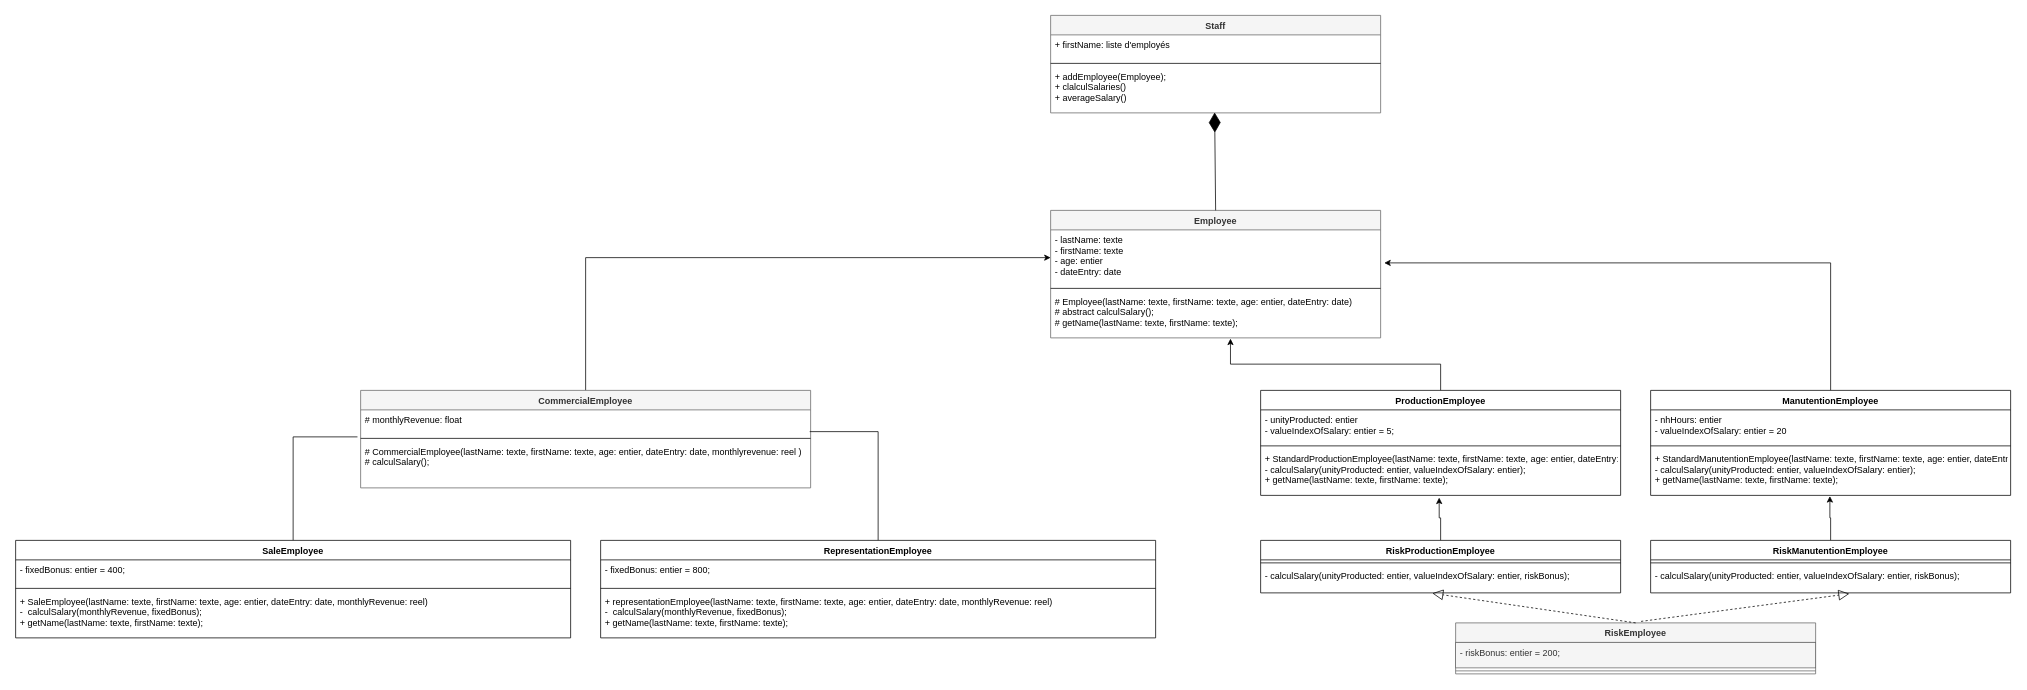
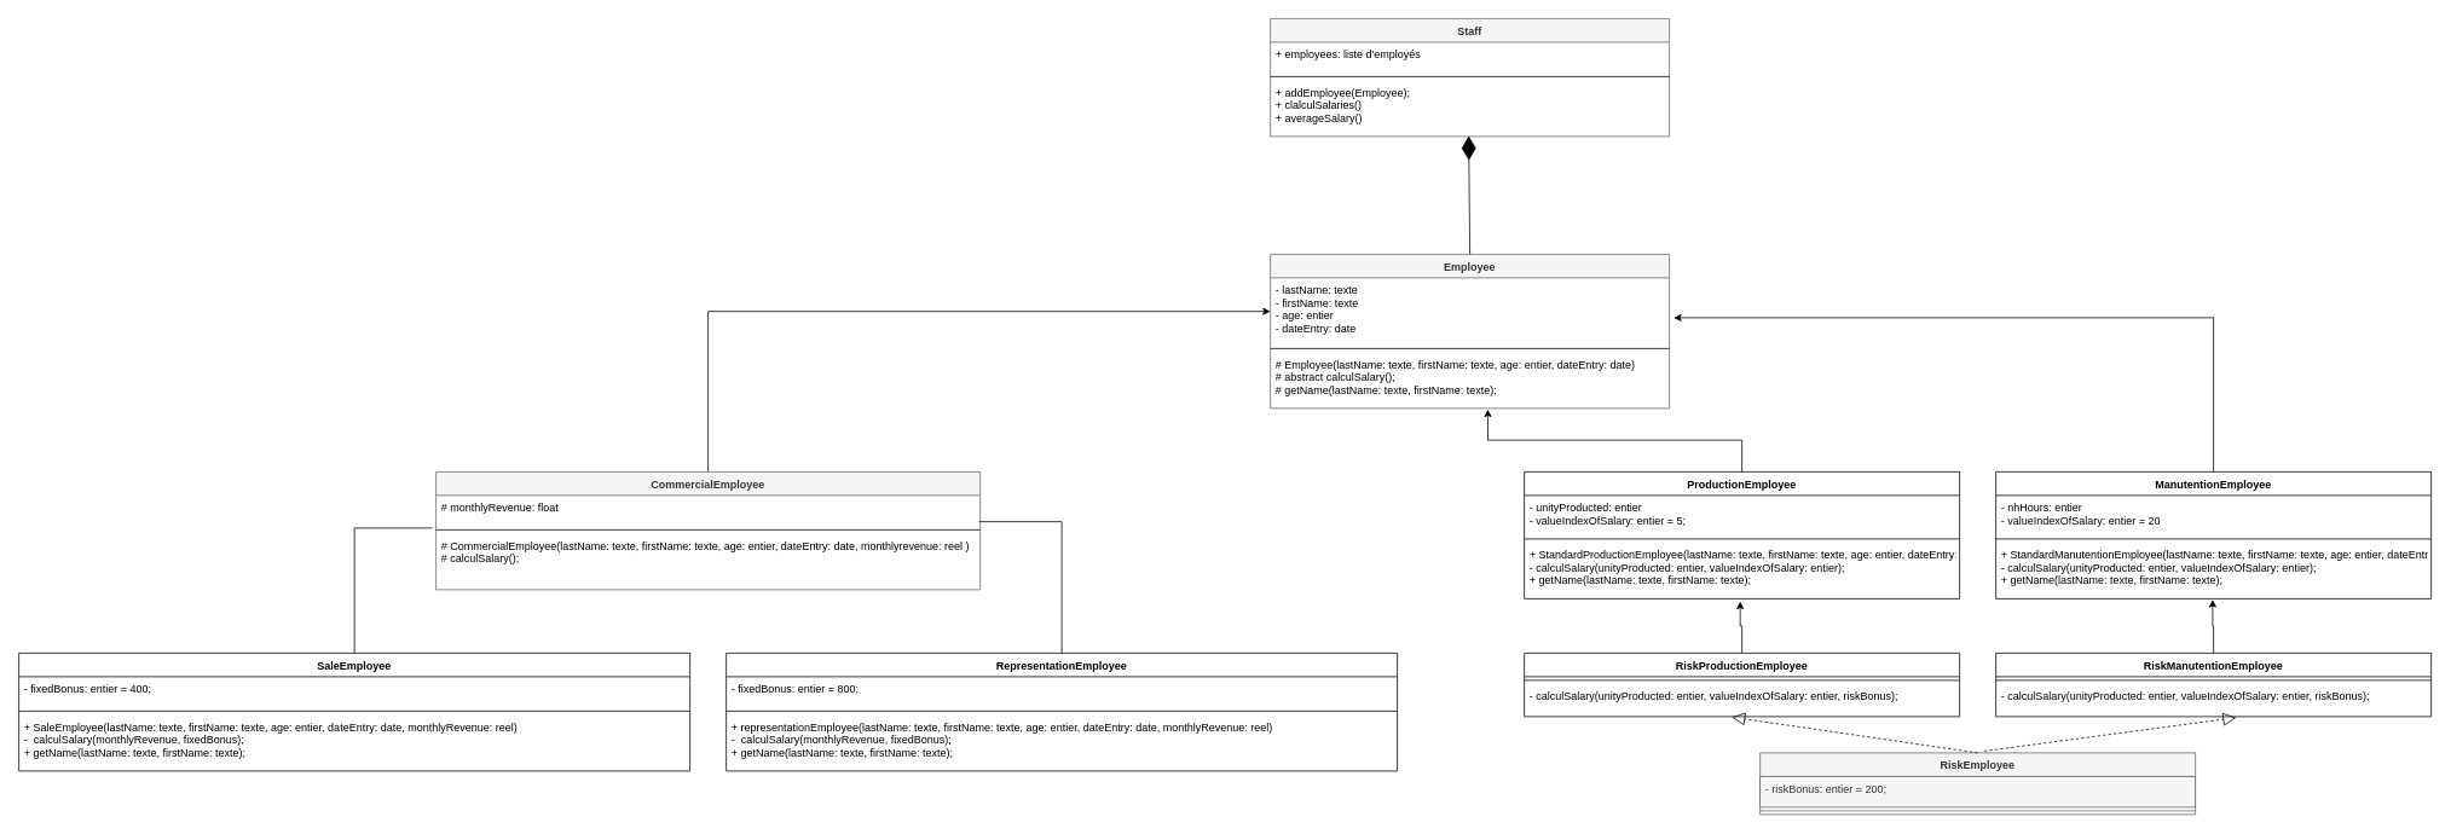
  <mxCell id="0" />
  <mxCell id="1" parent="0" />
  <mxCell id="2" value="Employee" style="swimlane;fontStyle=1;align=center;verticalAlign=top;childLayout=stackLayout;horizontal=1;startSize=26;horizontalStack=0;resizeParent=1;resizeParentMax=0;resizeLast=0;collapsible=1;marginBottom=0;fillColor=#f5f5f5;fontColor=#333333;strokeColor=#666666;" vertex="1" parent="1"><mxGeometry x="1400" y="280" width="440" height="170" as="geometry" /></mxCell>
  <mxCell id="3" value="- lastName: texte&#10;- firstName: texte&#10;- age: entier&#10;- dateEntry: date" style="text;strokeColor=none;fillColor=none;align=left;verticalAlign=top;spacingLeft=4;spacingRight=4;overflow=hidden;rotatable=0;points=[[0,0.5],[1,0.5]];portConstraint=eastwest;" vertex="1" parent="2"><mxGeometry y="26" width="440" height="74" as="geometry" /></mxCell>
  <mxCell id="4" value="" style="line;strokeWidth=1;fillColor=none;align=left;verticalAlign=middle;spacingTop=-1;spacingLeft=3;spacingRight=3;rotatable=0;labelPosition=right;points=[];portConstraint=eastwest;" vertex="1" parent="2"><mxGeometry y="100" width="440" height="8" as="geometry" /></mxCell>
  <mxCell id="5" value="# Employee(lastName: texte, firstName: texte, age: entier, dateEntry: date)&#10;# abstract calculSalary();&#10;# getName(lastName: texte, firstName: texte);" style="text;strokeColor=none;fillColor=none;align=left;verticalAlign=top;spacingLeft=4;spacingRight=4;overflow=hidden;rotatable=0;points=[[0,0.5],[1,0.5]];portConstraint=eastwest;" vertex="1" parent="2"><mxGeometry y="108" width="440" height="62" as="geometry" /></mxCell>
  <mxCell id="6" style="edgeStyle=orthogonalEdgeStyle;rounded=0;orthogonalLoop=1;jettySize=auto;html=1;entryX=-0.007;entryY=1.059;entryDx=0;entryDy=0;entryPerimeter=0;endArrow=none;" edge="1" parent="1" source="7" target="18"><mxGeometry relative="1" as="geometry" /></mxCell>
  <mxCell id="7" value="SaleEmployee" style="swimlane;fontStyle=1;align=center;verticalAlign=top;childLayout=stackLayout;horizontal=1;startSize=26;horizontalStack=0;resizeParent=1;resizeParentMax=0;resizeLast=0;collapsible=1;marginBottom=0;" vertex="1" parent="1"><mxGeometry x="20" y="720" width="740" height="130" as="geometry" /></mxCell>
  <mxCell id="8" value="- fixedBonus: entier = 400;" style="text;strokeColor=none;fillColor=none;align=left;verticalAlign=top;spacingLeft=4;spacingRight=4;overflow=hidden;rotatable=0;points=[[0,0.5],[1,0.5]];portConstraint=eastwest;" vertex="1" parent="7"><mxGeometry y="26" width="740" height="34" as="geometry" /></mxCell>
  <mxCell id="9" value="" style="line;strokeWidth=1;fillColor=none;align=left;verticalAlign=middle;spacingTop=-1;spacingLeft=3;spacingRight=3;rotatable=0;labelPosition=right;points=[];portConstraint=eastwest;" vertex="1" parent="7"><mxGeometry y="60" width="740" height="8" as="geometry" /></mxCell>
  <mxCell id="10" value="+ SaleEmployee(lastName: texte, firstName: texte, age: entier, dateEntry: date, monthlyRevenue: reel)&#10;-  calculSalary(monthlyRevenue, fixedBonus);&#10;+ getName(lastName: texte, firstName: texte);" style="text;strokeColor=none;fillColor=none;align=left;verticalAlign=top;spacingLeft=4;spacingRight=4;overflow=hidden;rotatable=0;points=[[0,0.5],[1,0.5]];portConstraint=eastwest;" vertex="1" parent="7"><mxGeometry y="68" width="740" height="62" as="geometry" /></mxCell>
  <mxCell id="11" style="edgeStyle=orthogonalEdgeStyle;rounded=0;orthogonalLoop=1;jettySize=auto;html=1;entryX=0.545;entryY=1.016;entryDx=0;entryDy=0;entryPerimeter=0;" edge="1" parent="1" source="12" target="5"><mxGeometry relative="1" as="geometry"><mxPoint x="1640" y="460" as="targetPoint" /></mxGeometry></mxCell>
  <mxCell id="12" value="ProductionEmployee" style="swimlane;fontStyle=1;align=center;verticalAlign=top;childLayout=stackLayout;horizontal=1;startSize=26;horizontalStack=0;resizeParent=1;resizeParentMax=0;resizeLast=0;collapsible=1;marginBottom=0;" vertex="1" parent="1"><mxGeometry x="1680" y="520" width="480" height="140" as="geometry" /></mxCell>
  <mxCell id="13" value="- unityProducted: entier&#10;- valueIndexOfSalary: entier = 5;&#10;" style="text;strokeColor=none;fillColor=none;align=left;verticalAlign=top;spacingLeft=4;spacingRight=4;overflow=hidden;rotatable=0;points=[[0,0.5],[1,0.5]];portConstraint=eastwest;" vertex="1" parent="12"><mxGeometry y="26" width="480" height="44" as="geometry" /></mxCell>
  <mxCell id="14" value="" style="line;strokeWidth=1;fillColor=none;align=left;verticalAlign=middle;spacingTop=-1;spacingLeft=3;spacingRight=3;rotatable=0;labelPosition=right;points=[];portConstraint=eastwest;" vertex="1" parent="12"><mxGeometry y="70" width="480" height="8" as="geometry" /></mxCell>
  <mxCell id="15" value="+ StandardProductionEmployee(lastName: texte, firstName: texte, age: entier, dateEntry: date)&#10;- calculSalary(unityProducted: entier, valueIndexOfSalary: entier);&#10;+ getName(lastName: texte, firstName: texte);" style="text;strokeColor=none;fillColor=none;align=left;verticalAlign=top;spacingLeft=4;spacingRight=4;overflow=hidden;rotatable=0;points=[[0,0.5],[1,0.5]];portConstraint=eastwest;" vertex="1" parent="12"><mxGeometry y="78" width="480" height="62" as="geometry" /></mxCell>
  <mxCell id="16" style="edgeStyle=orthogonalEdgeStyle;rounded=0;orthogonalLoop=1;jettySize=auto;html=1;entryX=0;entryY=0.5;entryDx=0;entryDy=0;" edge="1" parent="1" source="17" target="3"><mxGeometry relative="1" as="geometry" /></mxCell>
  <mxCell id="17" value="CommercialEmployee" style="swimlane;fontStyle=1;align=center;verticalAlign=top;childLayout=stackLayout;horizontal=1;startSize=26;horizontalStack=0;resizeParent=1;resizeParentMax=0;resizeLast=0;collapsible=1;marginBottom=0;fillColor=#f5f5f5;fontColor=#333333;strokeColor=#666666;" vertex="1" parent="1"><mxGeometry x="480" y="520" width="600" height="130" as="geometry" /></mxCell>
  <mxCell id="18" value="# monthlyRevenue: float" style="text;strokeColor=none;fillColor=none;align=left;verticalAlign=top;spacingLeft=4;spacingRight=4;overflow=hidden;rotatable=0;points=[[0,0.5],[1,0.5]];portConstraint=eastwest;" vertex="1" parent="17"><mxGeometry y="26" width="600" height="34" as="geometry" /></mxCell>
  <mxCell id="19" value="" style="line;strokeWidth=1;fillColor=none;align=left;verticalAlign=middle;spacingTop=-1;spacingLeft=3;spacingRight=3;rotatable=0;labelPosition=right;points=[];portConstraint=eastwest;" vertex="1" parent="17"><mxGeometry y="60" width="600" height="8" as="geometry" /></mxCell>
  <mxCell id="20" value="# CommercialEmployee(lastName: texte, firstName: texte, age: entier, dateEntry: date, monthlyrevenue: reel )&#10;# calculSalary();&#10;" style="text;strokeColor=none;fillColor=none;align=left;verticalAlign=top;spacingLeft=4;spacingRight=4;overflow=hidden;rotatable=0;points=[[0,0.5],[1,0.5]];portConstraint=eastwest;" vertex="1" parent="17"><mxGeometry y="68" width="600" height="62" as="geometry" /></mxCell>
  <mxCell id="21" style="edgeStyle=orthogonalEdgeStyle;rounded=0;orthogonalLoop=1;jettySize=auto;html=1;entryX=0.998;entryY=0.853;entryDx=0;entryDy=0;entryPerimeter=0;endArrow=none;" edge="1" parent="1" source="22" target="18"><mxGeometry relative="1" as="geometry" /></mxCell>
  <mxCell id="22" value="RepresentationEmployee" style="swimlane;fontStyle=1;align=center;verticalAlign=top;childLayout=stackLayout;horizontal=1;startSize=26;horizontalStack=0;resizeParent=1;resizeParentMax=0;resizeLast=0;collapsible=1;marginBottom=0;" vertex="1" parent="1"><mxGeometry x="800" y="720" width="740" height="130" as="geometry" /></mxCell>
  <mxCell id="23" value="- fixedBonus: entier = 800;" style="text;strokeColor=none;fillColor=none;align=left;verticalAlign=top;spacingLeft=4;spacingRight=4;overflow=hidden;rotatable=0;points=[[0,0.5],[1,0.5]];portConstraint=eastwest;" vertex="1" parent="22"><mxGeometry y="26" width="740" height="34" as="geometry" /></mxCell>
  <mxCell id="24" value="" style="line;strokeWidth=1;fillColor=none;align=left;verticalAlign=middle;spacingTop=-1;spacingLeft=3;spacingRight=3;rotatable=0;labelPosition=right;points=[];portConstraint=eastwest;" vertex="1" parent="22"><mxGeometry y="60" width="740" height="8" as="geometry" /></mxCell>
  <mxCell id="25" value="+ representationEmployee(lastName: texte, firstName: texte, age: entier, dateEntry: date, monthlyRevenue: reel)&#10;-  calculSalary(monthlyRevenue, fixedBonus);&#10;+ getName(lastName: texte, firstName: texte);" style="text;strokeColor=none;fillColor=none;align=left;verticalAlign=top;spacingLeft=4;spacingRight=4;overflow=hidden;rotatable=0;points=[[0,0.5],[1,0.5]];portConstraint=eastwest;" vertex="1" parent="22"><mxGeometry y="68" width="740" height="62" as="geometry" /></mxCell>
  <mxCell id="26" style="edgeStyle=orthogonalEdgeStyle;rounded=0;orthogonalLoop=1;jettySize=auto;html=1;entryX=1.011;entryY=0.595;entryDx=0;entryDy=0;entryPerimeter=0;" edge="1" parent="1" source="27" target="3"><mxGeometry relative="1" as="geometry" /></mxCell>
  <mxCell id="27" value="ManutentionEmployee" style="swimlane;fontStyle=1;align=center;verticalAlign=top;childLayout=stackLayout;horizontal=1;startSize=26;horizontalStack=0;resizeParent=1;resizeParentMax=0;resizeLast=0;collapsible=1;marginBottom=0;" vertex="1" parent="1"><mxGeometry x="2200" y="520" width="480" height="140" as="geometry" /></mxCell>
  <mxCell id="28" value="- nhHours: entier&#10;- valueIndexOfSalary: entier = 20&#10;" style="text;strokeColor=none;fillColor=none;align=left;verticalAlign=top;spacingLeft=4;spacingRight=4;overflow=hidden;rotatable=0;points=[[0,0.5],[1,0.5]];portConstraint=eastwest;" vertex="1" parent="27"><mxGeometry y="26" width="480" height="44" as="geometry" /></mxCell>
  <mxCell id="29" value="" style="line;strokeWidth=1;fillColor=none;align=left;verticalAlign=middle;spacingTop=-1;spacingLeft=3;spacingRight=3;rotatable=0;labelPosition=right;points=[];portConstraint=eastwest;" vertex="1" parent="27"><mxGeometry y="70" width="480" height="8" as="geometry" /></mxCell>
  <mxCell id="30" value="+ StandardManutentionEmployee(lastName: texte, firstName: texte, age: entier, dateEntry: date)&#10;- calculSalary(unityProducted: entier, valueIndexOfSalary: entier);&#10;+ getName(lastName: texte, firstName: texte);" style="text;strokeColor=none;fillColor=none;align=left;verticalAlign=top;spacingLeft=4;spacingRight=4;overflow=hidden;rotatable=0;points=[[0,0.5],[1,0.5]];portConstraint=eastwest;" vertex="1" parent="27"><mxGeometry y="78" width="480" height="62" as="geometry" /></mxCell>
  <mxCell id="31" value="RiskEmployee" style="swimlane;fontStyle=1;align=center;verticalAlign=top;childLayout=stackLayout;horizontal=1;startSize=26;horizontalStack=0;resizeParent=1;resizeParentMax=0;resizeLast=0;collapsible=1;marginBottom=0;fillColor=#f5f5f5;fontColor=#333333;strokeColor=#666666;" vertex="1" parent="1"><mxGeometry x="1940" y="830" width="480" height="68" as="geometry" /></mxCell>
  <mxCell id="32" value="- riskBonus: entier = 200;" style="text;strokeColor=#666666;fillColor=#f5f5f5;align=left;verticalAlign=top;spacingLeft=4;spacingRight=4;overflow=hidden;rotatable=0;points=[[0,0.5],[1,0.5]];portConstraint=eastwest;fontColor=#333333;" vertex="1" parent="31"><mxGeometry y="26" width="480" height="34" as="geometry" /></mxCell>
  <mxCell id="33" value="" style="line;strokeWidth=1;fillColor=#f5f5f5;align=left;verticalAlign=middle;spacingTop=-1;spacingLeft=3;spacingRight=3;rotatable=0;labelPosition=right;points=[];portConstraint=eastwest;fontColor=#333333;strokeColor=#666666;" vertex="1" parent="31"><mxGeometry y="60" width="480" height="8" as="geometry" /></mxCell>
  <mxCell id="34" value="" style="endArrow=block;dashed=1;endFill=0;endSize=12;html=1;rounded=0;exitX=0.5;exitY=0;exitDx=0;exitDy=0;entryX=0.477;entryY=1.016;entryDx=0;entryDy=0;entryPerimeter=0;" edge="1" parent="1" source="31" target="39"><mxGeometry width="160" relative="1" as="geometry"><mxPoint x="1900" y="680" as="sourcePoint" /><mxPoint x="2060" y="680" as="targetPoint" /></mxGeometry></mxCell>
  <mxCell id="35" value="" style="endArrow=block;dashed=1;endFill=0;endSize=12;html=1;rounded=0;exitX=0.515;exitY=-0.029;exitDx=0;exitDy=0;entryX=0.552;entryY=1.032;entryDx=0;entryDy=0;entryPerimeter=0;exitPerimeter=0;" edge="1" parent="1" source="31" target="43"><mxGeometry width="160" relative="1" as="geometry"><mxPoint x="2190" y="710" as="sourcePoint" /><mxPoint x="1991.92" y="662.976" as="targetPoint" /></mxGeometry></mxCell>
  <mxCell id="36" style="edgeStyle=orthogonalEdgeStyle;rounded=0;orthogonalLoop=1;jettySize=auto;html=1;exitX=0.5;exitY=0;exitDx=0;exitDy=0;entryX=0.496;entryY=1.048;entryDx=0;entryDy=0;entryPerimeter=0;" edge="1" parent="1" source="37" target="15"><mxGeometry relative="1" as="geometry"><mxPoint x="1920" y="670" as="targetPoint" /><Array as="points"><mxPoint x="1920" y="690" /><mxPoint x="1918" y="690" /></Array></mxGeometry></mxCell>
  <mxCell id="37" value="RiskProductionEmployee" style="swimlane;fontStyle=1;align=center;verticalAlign=top;childLayout=stackLayout;horizontal=1;startSize=26;horizontalStack=0;resizeParent=1;resizeParentMax=0;resizeLast=0;collapsible=1;marginBottom=0;" vertex="1" parent="1"><mxGeometry x="1680" y="720" width="480" height="70" as="geometry" /></mxCell>
  <mxCell id="38" value="" style="line;strokeWidth=1;fillColor=none;align=left;verticalAlign=middle;spacingTop=-1;spacingLeft=3;spacingRight=3;rotatable=0;labelPosition=right;points=[];portConstraint=eastwest;" vertex="1" parent="37"><mxGeometry y="26" width="480" height="8" as="geometry" /></mxCell>
  <mxCell id="39" value="- calculSalary(unityProducted: entier, valueIndexOfSalary: entier, riskBonus);&#10;" style="text;strokeColor=none;fillColor=none;align=left;verticalAlign=top;spacingLeft=4;spacingRight=4;overflow=hidden;rotatable=0;points=[[0,0.5],[1,0.5]];portConstraint=eastwest;" vertex="1" parent="37"><mxGeometry y="34" width="480" height="36" as="geometry" /></mxCell>
  <mxCell id="40" value="" style="edgeStyle=orthogonalEdgeStyle;rounded=0;orthogonalLoop=1;jettySize=auto;html=1;entryX=0.498;entryY=1.016;entryDx=0;entryDy=0;entryPerimeter=0;" edge="1" parent="1" source="41" target="30"><mxGeometry relative="1" as="geometry"><mxPoint x="2440" y="670" as="targetPoint" /></mxGeometry></mxCell>
  <mxCell id="41" value="RiskManutentionEmployee" style="swimlane;fontStyle=1;align=center;verticalAlign=top;childLayout=stackLayout;horizontal=1;startSize=26;horizontalStack=0;resizeParent=1;resizeParentMax=0;resizeLast=0;collapsible=1;marginBottom=0;" vertex="1" parent="1"><mxGeometry x="2200" y="720" width="480" height="70" as="geometry" /></mxCell>
  <mxCell id="42" value="" style="line;strokeWidth=1;fillColor=none;align=left;verticalAlign=middle;spacingTop=-1;spacingLeft=3;spacingRight=3;rotatable=0;labelPosition=right;points=[];portConstraint=eastwest;" vertex="1" parent="41"><mxGeometry y="26" width="480" height="8" as="geometry" /></mxCell>
  <mxCell id="43" value="- calculSalary(unityProducted: entier, valueIndexOfSalary: entier, riskBonus);&#10;" style="text;strokeColor=none;fillColor=none;align=left;verticalAlign=top;spacingLeft=4;spacingRight=4;overflow=hidden;rotatable=0;points=[[0,0.5],[1,0.5]];portConstraint=eastwest;" vertex="1" parent="41"><mxGeometry y="34" width="480" height="36" as="geometry" /></mxCell>
  <mxCell id="44" value="Staff" style="swimlane;fontStyle=1;align=center;verticalAlign=top;childLayout=stackLayout;horizontal=1;startSize=26;horizontalStack=0;resizeParent=1;resizeParentMax=0;resizeLast=0;collapsible=1;marginBottom=0;fillColor=#f5f5f5;fontColor=#333333;strokeColor=#666666;" vertex="1" parent="1"><mxGeometry x="1400" y="20" width="440" height="130" as="geometry" /></mxCell>
- <mxCell id="45" value="+ firstName: liste d'employés&#10;" style="text;strokeColor=none;fillColor=none;align=left;verticalAlign=top;spacingLeft=4;spacingRight=4;overflow=hidden;rotatable=0;points=[[0,0.5],[1,0.5]];portConstraint=eastwest;" vertex="1" parent="44"><mxGeometry y="26" width="440" height="34" as="geometry" /></mxCell>
+ <mxCell id="45" value="+ employees: liste d'employés&#10;" style="text;strokeColor=none;fillColor=none;align=left;verticalAlign=top;spacingLeft=4;spacingRight=4;overflow=hidden;rotatable=0;points=[[0,0.5],[1,0.5]];portConstraint=eastwest;" vertex="1" parent="44"><mxGeometry y="26" width="440" height="34" as="geometry" /></mxCell>
  <mxCell id="46" value="" style="line;strokeWidth=1;fillColor=none;align=left;verticalAlign=middle;spacingTop=-1;spacingLeft=3;spacingRight=3;rotatable=0;labelPosition=right;points=[];portConstraint=eastwest;" vertex="1" parent="44"><mxGeometry y="60" width="440" height="8" as="geometry" /></mxCell>
  <mxCell id="47" value="+ addEmployee(Employee);&#10;+ clalculSalaries()&#10;+ averageSalary()" style="text;strokeColor=none;fillColor=none;align=left;verticalAlign=top;spacingLeft=4;spacingRight=4;overflow=hidden;rotatable=0;points=[[0,0.5],[1,0.5]];portConstraint=eastwest;" vertex="1" parent="44"><mxGeometry y="68" width="440" height="62" as="geometry" /></mxCell>
  <mxCell id="48" value="" style="endArrow=diamondThin;endFill=1;endSize=24;html=1;rounded=0;exitX=0.5;exitY=0;exitDx=0;exitDy=0;entryX=0.497;entryY=0.991;entryDx=0;entryDy=0;entryPerimeter=0;" edge="1" parent="1" source="2" target="47"><mxGeometry width="160" relative="1" as="geometry"><mxPoint x="1670" y="70" as="sourcePoint" /><mxPoint x="1830" y="70" as="targetPoint" /></mxGeometry></mxCell>
